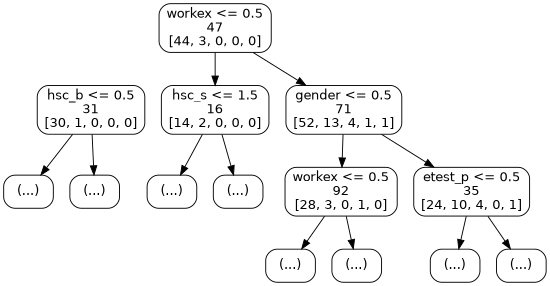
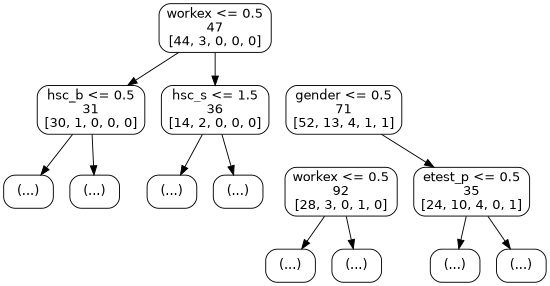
  digraph {
    node [color=black fontname=helvetica shape=box style=rounded]
    edge [fontname=helvetica]
    n1 [label="workex <= 0.5\n47\n[44, 3, 0, 0, 0]"]
    n2 [label="hsc_b <= 0.5\n31\n[30, 1, 0, 0, 0]"]
-   n3 [label="hsc_s <= 1.5\n16\n[14, 2, 0, 0, 0]"]
+   n3 [label="hsc_s <= 1.5\n36\n[14, 2, 0, 0, 0]"]
    n4 [label="gender <= 0.5\n71\n[52, 13, 4, 1, 1]"]
    n5 [label="workex <= 0.5\n92\n[28, 3, 0, 1, 0]"]
    n6 [label="etest_p <= 0.5\n35\n[24, 10, 4, 0, 1]"]
    n7 [label="(...)"]
    n8 [label="(...)"]
    n9 [label="(...)"]
    n10 [label="(...)"]
    n11 [label="(...)"]
    n12 [label="(...)"]
    n13 [label="(...)"]
    n14 [label="(...)"]
-   n1 -> n4
+   n1 -> n2
    n1 -> n3
    n2 -> n7
    n2 -> n8
    n3 -> n9
    n3 -> n10
-   n4 -> n5
    n4 -> n6
    n5 -> n11
    n5 -> n12
    n6 -> n13
    n6 -> n14
  }
